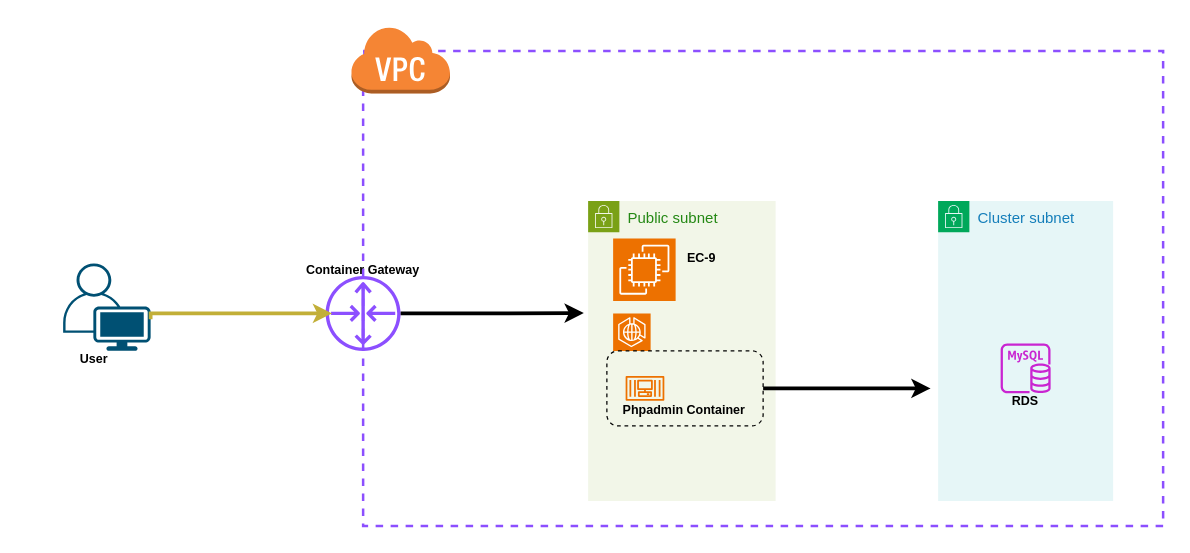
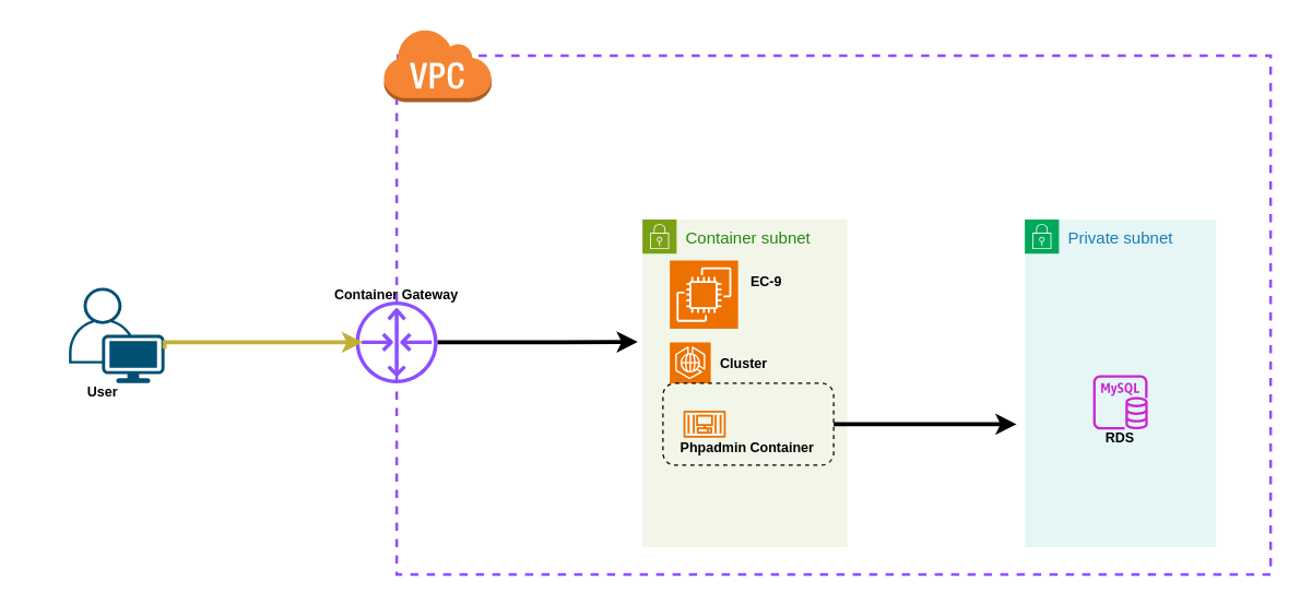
  <mxCell id="0" />
  <mxCell id="1" parent="0" />
  <mxCell id="2" value="VPC" style="points=[[0,0],[0.25,0],[0.5,0],[0.75,0],[1,0],[1,0.25],[1,0.5],[1,0.75],[1,1],[0.75,1],[0.5,1],[0.25,1],[0,1],[0,0.75],[0,0.5],[0,0.25]];outlineConnect=0;gradientColor=none;html=1;whiteSpace=wrap;fontSize=12;fontStyle=0;container=1;pointerEvents=0;collapsible=0;recursiveResize=0;shape=mxgraph.aws4.group;grIcon=mxgraph.aws4.group_vpc2;strokeColor=#8C4FFF;fillColor=none;verticalAlign=top;align=left;spacingLeft=30;fontColor=#AAB7B8;dashed=1;strokeWidth=2;" vertex="1" parent="1"><mxGeometry x="290" y="40" width="640" height="380" as="geometry" /></mxCell>
  <mxCell id="3" value="" style="outlineConnect=0;dashed=0;verticalLabelPosition=bottom;verticalAlign=top;align=center;html=1;shape=mxgraph.aws3.virtual_private_cloud;fillColor=#F58534;gradientColor=none;" vertex="1" parent="2"><mxGeometry x="-10" y="-20" width="79.5" height="54" as="geometry" /></mxCell>
- <mxCell id="4" value="Public subnet" style="points=[[0,0],[0.25,0],[0.5,0],[0.75,0],[1,0],[1,0.25],[1,0.5],[1,0.75],[1,1],[0.75,1],[0.5,1],[0.25,1],[0,1],[0,0.75],[0,0.5],[0,0.25]];outlineConnect=0;gradientColor=none;html=1;whiteSpace=wrap;fontSize=12;fontStyle=0;container=1;pointerEvents=0;collapsible=0;recursiveResize=0;shape=mxgraph.aws4.group;grIcon=mxgraph.aws4.group_security_group;grStroke=0;strokeColor=#7AA116;fillColor=#F2F6E8;verticalAlign=top;align=left;spacingLeft=30;fontColor=#248814;dashed=1;" vertex="1" parent="2"><mxGeometry x="180" y="120" width="150" height="240" as="geometry" /></mxCell>
+ <mxCell id="4" value="Container subnet" style="points=[[0,0],[0.25,0],[0.5,0],[0.75,0],[1,0],[1,0.25],[1,0.5],[1,0.75],[1,1],[0.75,1],[0.5,1],[0.25,1],[0,1],[0,0.75],[0,0.5],[0,0.25]];outlineConnect=0;gradientColor=none;html=1;whiteSpace=wrap;fontSize=12;fontStyle=0;container=1;pointerEvents=0;collapsible=0;recursiveResize=0;shape=mxgraph.aws4.group;grIcon=mxgraph.aws4.group_security_group;grStroke=0;strokeColor=#7AA116;fillColor=#F2F6E8;verticalAlign=top;align=left;spacingLeft=30;fontColor=#248814;dashed=1;" vertex="1" parent="2"><mxGeometry x="180" y="120" width="150" height="240" as="geometry" /></mxCell>
  <mxCell id="5" value="" style="sketch=0;points=[[0,0,0],[0.25,0,0],[0.5,0,0],[0.75,0,0],[1,0,0],[0,1,0],[0.25,1,0],[0.5,1,0],[0.75,1,0],[1,1,0],[0,0.25,0],[0,0.5,0],[0,0.75,0],[1,0.25,0],[1,0.5,0],[1,0.75,0]];outlineConnect=0;fontColor=#232F3E;fillColor=#ED7100;strokeColor=#ffffff;dashed=0;verticalLabelPosition=bottom;verticalAlign=top;align=center;html=1;fontSize=12;fontStyle=0;aspect=fixed;shape=mxgraph.aws4.resourceIcon;resIcon=mxgraph.aws4.ecs_anywhere;" vertex="1" parent="4"><mxGeometry x="20" y="90" width="30" height="30" as="geometry" /></mxCell>
  <mxCell id="6" value="" style="rounded=1;whiteSpace=wrap;html=1;fillColor=none;dashed=1;" vertex="1" parent="4"><mxGeometry x="15" y="120" width="125" height="60" as="geometry" /></mxCell>
  <mxCell id="7" value="" style="sketch=0;outlineConnect=0;fontColor=#232F3E;gradientColor=none;fillColor=#ED7100;strokeColor=none;dashed=0;verticalLabelPosition=bottom;verticalAlign=top;align=center;html=1;fontSize=12;fontStyle=0;aspect=fixed;pointerEvents=1;shape=mxgraph.aws4.container_3;" vertex="1" parent="4"><mxGeometry x="30" y="140" width="30.97" height="20" as="geometry" /></mxCell>
  <mxCell id="8" value="" style="sketch=0;points=[[0,0,0],[0.25,0,0],[0.5,0,0],[0.75,0,0],[1,0,0],[0,1,0],[0.25,1,0],[0.5,1,0],[0.75,1,0],[1,1,0],[0,0.25,0],[0,0.5,0],[0,0.75,0],[1,0.25,0],[1,0.5,0],[1,0.75,0]];outlineConnect=0;fontColor=#232F3E;fillColor=#ED7100;strokeColor=#ffffff;dashed=0;verticalLabelPosition=bottom;verticalAlign=top;align=center;html=1;fontSize=12;fontStyle=0;aspect=fixed;shape=mxgraph.aws4.resourceIcon;resIcon=mxgraph.aws4.ec2;" vertex="1" parent="4"><mxGeometry x="20" y="30" width="50" height="50" as="geometry" /></mxCell>
  <mxCell id="9" value="&lt;b style=&quot;&quot;&gt;&lt;font style=&quot;font-size: 10px;&quot;&gt;EC-9&lt;/font&gt;&lt;/b&gt;" style="text;strokeColor=none;align=center;fillColor=none;html=1;verticalAlign=middle;whiteSpace=wrap;rounded=0;fontSize=11;" vertex="1" parent="4"><mxGeometry x="60.97" y="30" width="60" height="30" as="geometry" /></mxCell>
+ <mxCell id="10" value="&lt;b&gt;&lt;font style=&quot;font-size: 10px;&quot;&gt;Cluster&lt;/font&gt;&lt;/b&gt;" style="text;strokeColor=none;align=center;fillColor=none;html=1;verticalAlign=middle;whiteSpace=wrap;rounded=0;" vertex="1" parent="4"><mxGeometry x="55.48" y="90" width="39.03" height="30" as="geometry" /></mxCell>
  <mxCell id="11" value="&lt;b&gt;&lt;font style=&quot;font-size: 10px;&quot;&gt;Phpadmin Container&lt;/font&gt;&lt;/b&gt;" style="text;strokeColor=none;align=center;fillColor=none;html=1;verticalAlign=middle;whiteSpace=wrap;rounded=0;" vertex="1" parent="4"><mxGeometry x="20.48" y="152" width="114.03" height="30" as="geometry" /></mxCell>
- <mxCell id="12" value="Cluster subnet" style="points=[[0,0],[0.25,0],[0.5,0],[0.75,0],[1,0],[1,0.25],[1,0.5],[1,0.75],[1,1],[0.75,1],[0.5,1],[0.25,1],[0,1],[0,0.75],[0,0.5],[0,0.25]];outlineConnect=0;gradientColor=none;html=1;whiteSpace=wrap;fontSize=12;fontStyle=0;container=1;pointerEvents=0;collapsible=0;recursiveResize=0;shape=mxgraph.aws4.group;grIcon=mxgraph.aws4.group_security_group;grStroke=0;strokeColor=#00a85a;fillColor=#E6F6F7;verticalAlign=top;align=left;spacingLeft=30;fontColor=#147EBA;dashed=1;strokeWidth=10;perimeterSpacing=5;" vertex="1" parent="2"><mxGeometry x="460" y="120" width="140" height="240" as="geometry" /></mxCell>
+ <mxCell id="12" value="Private subnet" style="points=[[0,0],[0.25,0],[0.5,0],[0.75,0],[1,0],[1,0.25],[1,0.5],[1,0.75],[1,1],[0.75,1],[0.5,1],[0.25,1],[0,1],[0,0.75],[0,0.5],[0,0.25]];outlineConnect=0;gradientColor=none;html=1;whiteSpace=wrap;fontSize=12;fontStyle=0;container=1;pointerEvents=0;collapsible=0;recursiveResize=0;shape=mxgraph.aws4.group;grIcon=mxgraph.aws4.group_security_group;grStroke=0;strokeColor=#00a85a;fillColor=#E6F6F7;verticalAlign=top;align=left;spacingLeft=30;fontColor=#147EBA;dashed=1;strokeWidth=10;perimeterSpacing=5;" vertex="1" parent="2"><mxGeometry x="460" y="120" width="140" height="240" as="geometry" /></mxCell>
  <mxCell id="13" value="" style="sketch=0;outlineConnect=0;fontColor=#232F3E;gradientColor=none;fillColor=#C925D1;strokeColor=none;dashed=0;verticalLabelPosition=bottom;verticalAlign=top;align=center;html=1;fontSize=12;fontStyle=0;aspect=fixed;pointerEvents=1;shape=mxgraph.aws4.rds_mysql_instance;" vertex="1" parent="12"><mxGeometry x="50" y="114" width="40" height="40" as="geometry" /></mxCell>
  <mxCell id="14" value="&lt;b style=&quot;&quot;&gt;&lt;font style=&quot;font-size: 10px;&quot;&gt;RDS&lt;/font&gt;&lt;/b&gt;" style="text;strokeColor=none;align=center;fillColor=none;html=1;verticalAlign=middle;whiteSpace=wrap;rounded=0;fontSize=11;" vertex="1" parent="12"><mxGeometry x="40" y="145" width="60" height="30" as="geometry" /></mxCell>
  <mxCell id="15" value="" style="sketch=0;outlineConnect=0;fontColor=#232F3E;gradientColor=none;fillColor=#8C4FFF;strokeColor=none;dashed=0;verticalLabelPosition=bottom;verticalAlign=top;align=center;html=1;fontSize=12;fontStyle=0;aspect=fixed;pointerEvents=1;shape=mxgraph.aws4.router;" vertex="1" parent="2"><mxGeometry x="-30" y="180" width="60" height="60" as="geometry" /></mxCell>
  <mxCell id="16" style="edgeStyle=orthogonalEdgeStyle;rounded=0;orthogonalLoop=1;jettySize=auto;html=1;entryX=-0.023;entryY=0.374;entryDx=0;entryDy=0;entryPerimeter=0;strokeWidth=3;" edge="1" parent="2" source="15" target="4"><mxGeometry relative="1" as="geometry" /></mxCell>
  <mxCell id="17" style="edgeStyle=orthogonalEdgeStyle;rounded=0;orthogonalLoop=1;jettySize=auto;html=1;entryX=-0.007;entryY=0.62;entryDx=0;entryDy=0;entryPerimeter=0;strokeWidth=3;" edge="1" parent="2" source="6" target="12"><mxGeometry relative="1" as="geometry"><Array as="points"><mxPoint x="454" y="270" /><mxPoint x="454" y="270" /></Array></mxGeometry></mxCell>
  <mxCell id="18" value="&lt;span style=&quot;font-size: 10px;&quot;&gt;&lt;b&gt;Container Gateway&lt;/b&gt;&lt;/span&gt;" style="text;strokeColor=none;align=center;fillColor=none;html=1;verticalAlign=middle;whiteSpace=wrap;rounded=0;fontSize=11;" vertex="1" parent="2"><mxGeometry x="-55" y="160" width="110" height="30" as="geometry" /></mxCell>
  <mxCell id="19" value="" style="points=[[0.35,0,0],[0.98,0.51,0],[1,0.71,0],[0.67,1,0],[0,0.795,0],[0,0.65,0]];verticalLabelPosition=bottom;sketch=0;html=1;verticalAlign=top;aspect=fixed;align=center;pointerEvents=1;shape=mxgraph.cisco19.user;fillColor=#005073;strokeColor=none;" vertex="1" parent="1"><mxGeometry x="50" y="210" width="70" height="70" as="geometry" /></mxCell>
  <mxCell id="20" style="edgeStyle=orthogonalEdgeStyle;rounded=0;orthogonalLoop=1;jettySize=auto;html=1;entryX=-0.117;entryY=0.59;entryDx=0;entryDy=0;entryPerimeter=0;strokeWidth=3;strokeColor=#c2af38;exitX=0.826;exitY=0.569;exitDx=0;exitDy=0;exitPerimeter=0;" edge="1" parent="1"><mxGeometry relative="1" as="geometry"><mxPoint x="120.02" y="254.63" as="sourcePoint" /><mxPoint x="265.18" y="250" as="targetPoint" /><Array as="points"><mxPoint x="120.2" y="249.8" /></Array></mxGeometry></mxCell>
  <mxCell id="21" value="&lt;span style=&quot;font-size: 10px;&quot;&gt;&lt;b&gt;User&lt;/b&gt;&lt;/span&gt;" style="text;strokeColor=none;align=center;fillColor=none;html=1;verticalAlign=middle;whiteSpace=wrap;rounded=0;fontSize=11;" vertex="1" parent="1"><mxGeometry x="20" y="271" width="110" height="30" as="geometry" /></mxCell>
